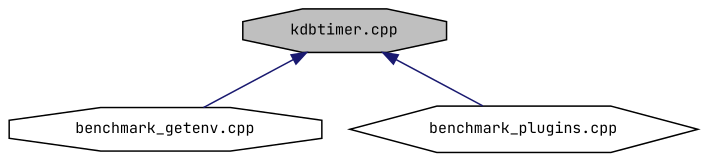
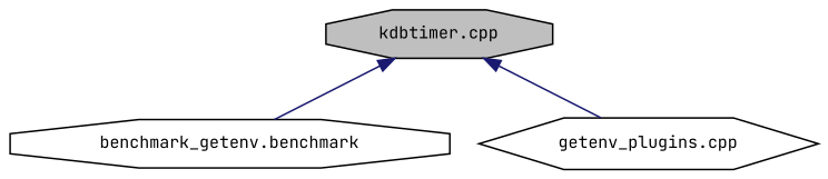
  digraph {
    fontname="JetBrains Mono"
    node [color=black fillcolor=white fontname="JetBrains Mono" fontsize=10 shape=octagon style=filled]
    edge [color=midnightblue dir=back fontname="JetBrains Mono" fontsize=10 labelfontname=Helvetica labelfontsize=10 style=solid]
    n1 [fillcolor=grey75 fontcolor=black height=0.2 label="kdbtimer.cpp" width=0.4]
-   n2 [height=0.2 label="benchmark_getenv.cpp" width=0.4]
-   n3 [height=0.2 label="benchmark_plugins.cpp" shape=hexagon width=0.4]
+   n2 [height=0.2 label="benchmark_getenv.benchmark" width=0.4]
+   n3 [height=0.2 label="getenv_plugins.cpp" shape=hexagon width=0.4]
    n1 -> n2
    n1 -> n3
  }
